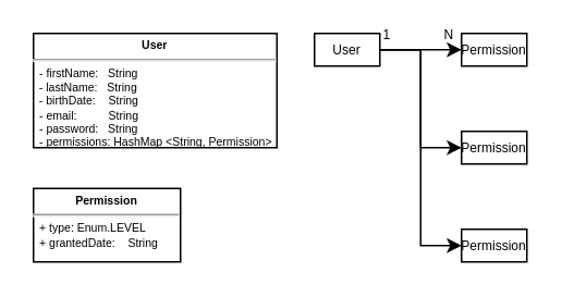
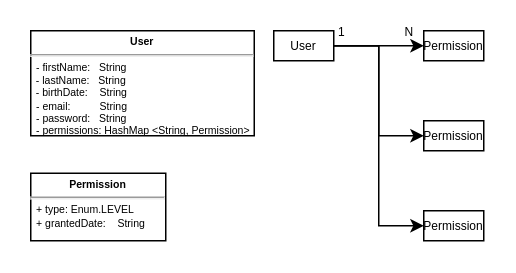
  <mxCell id="0" />
  <mxCell id="1" parent="0" />
  <mxCell id="2" style="edgeStyle=orthogonalEdgeStyle;rounded=0;orthogonalLoop=1;jettySize=auto;html=1;fontSize=8;" edge="1" parent="1" source="7" target="8"><mxGeometry relative="1" as="geometry" /></mxCell>
  <mxCell id="3" value="1" style="edgeLabel;html=1;align=center;verticalAlign=middle;resizable=0;points=[];fontSize=8;" vertex="1" connectable="0" parent="2"><mxGeometry x="-0.72" y="2" relative="1" as="geometry"><mxPoint x="-3.81" y="-8" as="offset" /></mxGeometry></mxCell>
  <mxCell id="4" value="N" style="edgeLabel;html=1;align=center;verticalAlign=middle;resizable=0;points=[];fontSize=8;" vertex="1" connectable="0" parent="2"><mxGeometry x="0.78" y="-1" relative="1" as="geometry"><mxPoint x="-3.33" y="-11" as="offset" /></mxGeometry></mxCell>
  <mxCell id="5" style="edgeStyle=orthogonalEdgeStyle;rounded=0;orthogonalLoop=1;jettySize=auto;html=1;entryX=0;entryY=0.5;entryDx=0;entryDy=0;fontSize=8;" edge="1" parent="1" source="7" target="9"><mxGeometry relative="1" as="geometry" /></mxCell>
  <mxCell id="6" style="edgeStyle=orthogonalEdgeStyle;rounded=0;orthogonalLoop=1;jettySize=auto;html=1;exitX=1;exitY=0.5;exitDx=0;exitDy=0;entryX=0;entryY=0.5;entryDx=0;entryDy=0;fontSize=8;" edge="1" parent="1" source="7" target="10"><mxGeometry relative="1" as="geometry" /></mxCell>
- <mxCell id="7" value="User" style="rounded=0;whiteSpace=wrap;html=1;fontSize=8;" vertex="1" parent="1"><mxGeometry x="192" y="20" width="40" height="20" as="geometry" /></mxCell>
+ <mxCell id="7" value="User" style="rounded=0;whiteSpace=wrap;html=1;fontSize=8;" vertex="1" parent="1"><mxGeometry x="182" y="20" width="40" height="20" as="geometry" /></mxCell>
  <mxCell id="8" value="Permission&lt;div style=&quot;font-size: 8px;&quot;&gt;&lt;/div&gt;" style="rounded=0;whiteSpace=wrap;html=1;align=center;fontSize=8;" vertex="1" parent="1"><mxGeometry x="282" y="20" width="40" height="20" as="geometry" /></mxCell>
  <mxCell id="9" value="Permission&lt;div style=&quot;font-size: 8px;&quot;&gt;&lt;/div&gt;" style="rounded=0;whiteSpace=wrap;html=1;align=center;fontSize=8;" vertex="1" parent="1"><mxGeometry x="282" y="80" width="40" height="20" as="geometry" /></mxCell>
  <mxCell id="10" value="Permission&lt;div style=&quot;font-size: 8px;&quot;&gt;&lt;/div&gt;" style="rounded=0;whiteSpace=wrap;html=1;align=center;fontSize=8;" vertex="1" parent="1"><mxGeometry x="282" y="140" width="40" height="20" as="geometry" /></mxCell>
  <mxCell id="11" value="&lt;p style=&quot;margin: 4px 0px 0px ; text-align: center ; font-size: 7px&quot;&gt;&lt;b style=&quot;font-size: 7px&quot;&gt;User&lt;/b&gt;&lt;/p&gt;&lt;hr style=&quot;font-size: 7px&quot;&gt;&lt;p style=&quot;margin: 0px 0px 0px 4px ; font-size: 7px&quot;&gt;- firstName:&amp;nbsp; &amp;nbsp;String&lt;/p&gt;&amp;nbsp; -&lt;span&gt;&amp;nbsp;lastName:&amp;nbsp; &amp;nbsp;String&lt;/span&gt;&lt;br&gt;&amp;nbsp; -&lt;span&gt;&amp;nbsp;birthDate:&amp;nbsp; &amp;nbsp; String&lt;/span&gt;&lt;br&gt;&lt;p style=&quot;margin: 0px 0px 0px 4px ; font-size: 7px&quot;&gt;- email:&amp;nbsp; &amp;nbsp; &amp;nbsp; &amp;nbsp; &amp;nbsp; String&lt;/p&gt;&lt;p style=&quot;margin: 0px 0px 0px 4px ; font-size: 7px&quot;&gt;&lt;span&gt;- password:&amp;nbsp; &amp;nbsp;String&lt;/span&gt;&lt;/p&gt;&lt;p style=&quot;margin: 0px 0px 0px 4px ; font-size: 7px&quot;&gt;- permissions: HashMap &amp;lt;String, Permission&amp;gt;&lt;/p&gt;&lt;p style=&quot;margin: 0px 0px 0px 4px ; font-size: 7px&quot;&gt;&lt;br&gt;&lt;/p&gt;" style="verticalAlign=top;align=left;overflow=fill;fontSize=7;fontFamily=Helvetica;html=1;" vertex="1" parent="1"><mxGeometry x="20" y="20" width="149" height="70" as="geometry" /></mxCell>
  <mxCell id="12" value="&lt;p style=&quot;margin: 4px 0px 0px ; text-align: center ; font-size: 7px&quot;&gt;&lt;b style=&quot;font-size: 7px&quot;&gt;Permission&lt;/b&gt;&lt;/p&gt;&lt;hr style=&quot;font-size: 7px&quot;&gt;&lt;p style=&quot;margin: 0px 0px 0px 4px ; font-size: 7px&quot;&gt;+ type:&amp;nbsp;Enum.LEVEL&lt;/p&gt;&lt;p style=&quot;margin: 0px 0px 0px 4px ; font-size: 7px&quot;&gt;+ grantedDate:&amp;nbsp; &amp;nbsp; String&lt;br&gt;&lt;/p&gt;&lt;p style=&quot;margin: 0px 0px 0px 4px ; font-size: 7px&quot;&gt;&lt;/p&gt;&lt;p style=&quot;margin: 0px 0px 0px 4px ; font-size: 7px&quot;&gt;&lt;br&gt;&lt;/p&gt;" style="verticalAlign=top;align=left;overflow=fill;fontSize=7;fontFamily=Helvetica;html=1;" vertex="1" parent="1"><mxGeometry x="20" y="115" width="90" height="45" as="geometry" /></mxCell>
